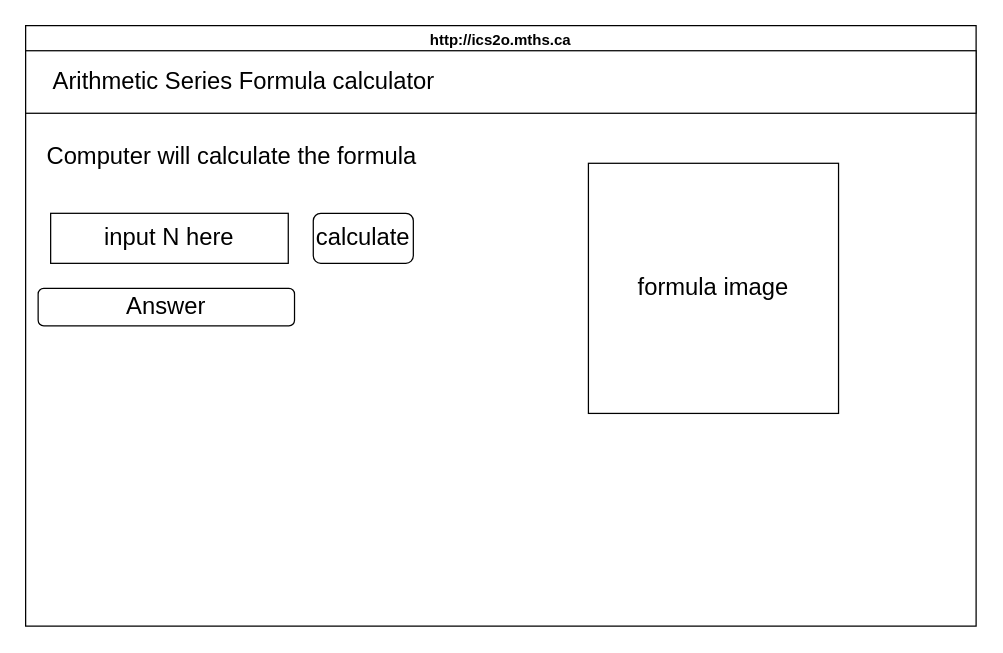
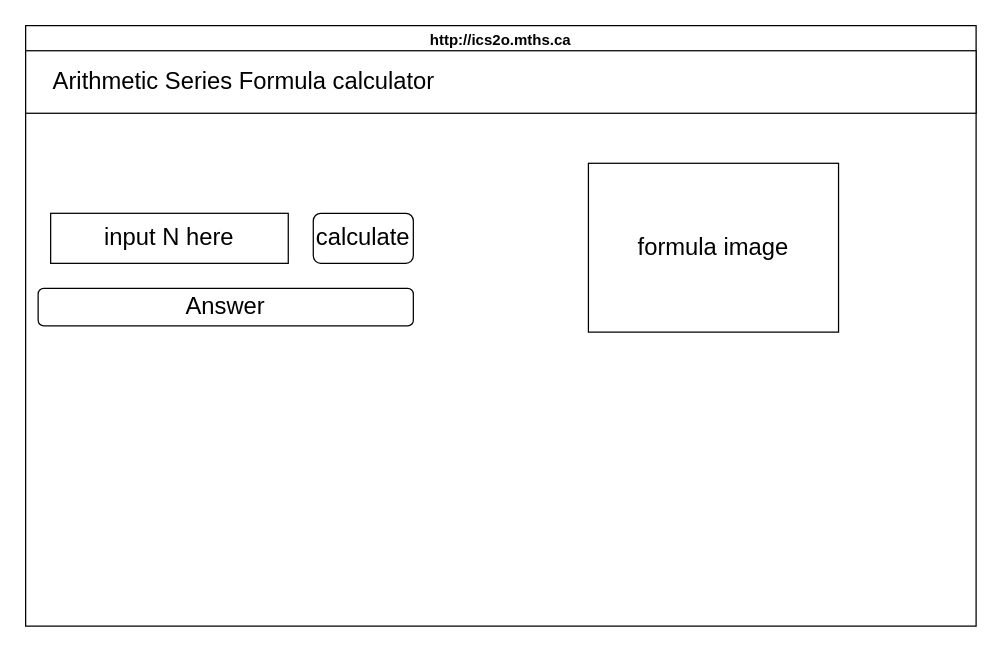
  <mxCell id="0" />
  <mxCell id="1" parent="0" />
  <mxCell id="2" value="http://ics2o.mths.ca" style="swimlane;whiteSpace=wrap;html=1;" parent="1" vertex="1"><mxGeometry x="20" y="20" width="760" height="480" as="geometry" /></mxCell>
  <mxCell id="3" value="&lt;span style=&quot;&quot;&gt;&lt;/span&gt;&lt;font style=&quot;font-size: 19px;&quot;&gt;&amp;nbsp; &amp;nbsp; Arithmetic Series Formula calculator&lt;/font&gt;" style="rounded=0;whiteSpace=wrap;html=1;align=left;" vertex="1" parent="2"><mxGeometry y="20" width="760" height="50" as="geometry" /></mxCell>
- <mxCell id="4" value="&lt;font color=&quot;#000000&quot;&gt;Computer will calculate the formula&lt;/font&gt;" style="text;html=1;strokeColor=none;fillColor=none;align=center;verticalAlign=middle;whiteSpace=wrap;rounded=0;fontSize=19;" vertex="1" parent="2"><mxGeometry x="10" y="90" width="310" height="30" as="geometry" /></mxCell>
- <mxCell id="5" value="formula image" style="whiteSpace=wrap;html=1;aspect=fixed;fontSize=19;" vertex="1" parent="2"><mxGeometry x="450" y="110" width="200" height="200" as="geometry" /></mxCell>
+ <mxCell id="5" value="formula image" style="whiteSpace=wrap;html=1;aspect=fixed;fontSize=19;" vertex="1" parent="2"><mxGeometry x="450" y="110" width="200" height="135" as="geometry" /></mxCell>
  <mxCell id="6" value="&lt;font color=&quot;#000000&quot;&gt;input N here&lt;/font&gt;" style="rounded=0;whiteSpace=wrap;html=1;fontSize=19;fillColor=none;" vertex="1" parent="2"><mxGeometry x="20" y="150" width="190" height="40" as="geometry" /></mxCell>
  <mxCell id="7" value="calculate" style="rounded=1;whiteSpace=wrap;html=1;fontSize=19;fontColor=#000000;fillColor=none;" vertex="1" parent="2"><mxGeometry x="230" y="150" width="80" height="40" as="geometry" /></mxCell>
- <mxCell id="8" value="Answer" style="rounded=1;whiteSpace=wrap;html=1;fontSize=19;fontColor=#000000;fillColor=none;" vertex="1" parent="2"><mxGeometry x="10" y="210" width="205" height="30" as="geometry" /></mxCell>
+ <mxCell id="8" value="Answer" style="rounded=1;whiteSpace=wrap;html=1;fontSize=19;fontColor=#000000;fillColor=none;" vertex="1" parent="2"><mxGeometry x="10" y="210" width="300" height="30" as="geometry" /></mxCell>
